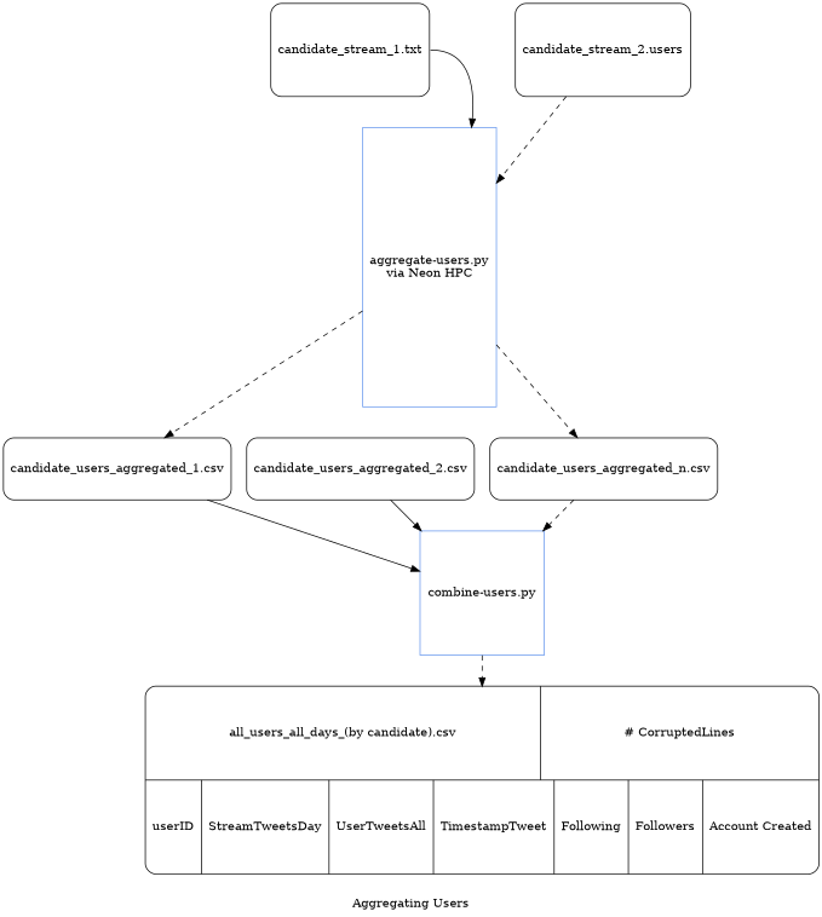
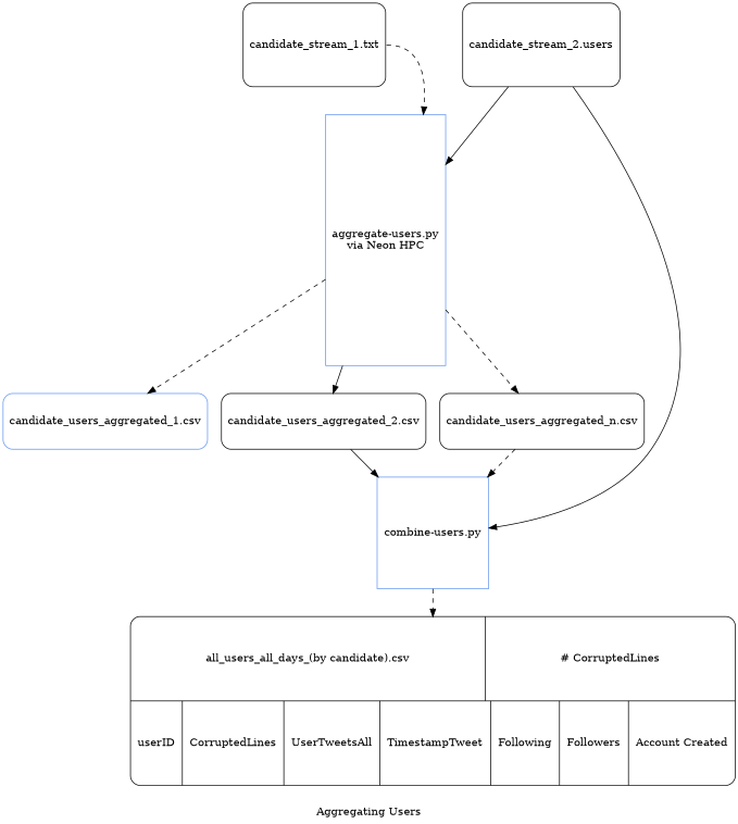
  digraph {
    label="Aggregating Users"
    rankdir=TB
    node [shape=box style=rounded]
    edge [style=dashed]
    "candidate_stream_1.txt" [height=1.5 width=2]
    n2 [color="#6495ed" height=4.5 label="aggregate-users.py\nvia Neon HPC" width=2 style=""]
-   "candidate_users_aggregated_1.csv" [height=1 width=2]
+   "candidate_users_aggregated_1.csv" [height=1 width=2 color="#6495ed"]
    "candidate_users_aggregated_2.csv" [height=1 width=2]
    "candidate_users_aggregated_n.csv" [height=1 width=2]
    n6 [height=1.5 label="candidate_stream_2.users" width=2]
    "combine-users.py" [color="#6495ed" height=2 width=2 style=""]
-   n8 [height=3 label="{ { all_users_all_days_(by candidate).csv | # CorruptedLines } | { userID | StreamTweetsDay | UserTweetsAll | TimestampTweet | Following | Followers | Account Created  } }" shape=Mrecord width=2]
-   "candidate_stream_1.txt" -> n2 [style=solid tailport=e]
+   n8 [height=3 label="{ { all_users_all_days_(by candidate).csv | # CorruptedLines } | { userID | CorruptedLines | UserTweetsAll | TimestampTweet | Following | Followers | Account Created  } }" shape=Mrecord width=2]
+   "candidate_stream_1.txt" -> n2 [tailport=e]
    n2 -> "candidate_users_aggregated_1.csv"
+   n2 -> "candidate_users_aggregated_2.csv" [style=solid]
    n2 -> "candidate_users_aggregated_n.csv"
-   "candidate_users_aggregated_1.csv" -> "combine-users.py" [style=solid]
+   n6 -> "combine-users.py" [style=solid]
    "candidate_users_aggregated_2.csv" -> "combine-users.py" [style=solid]
    "candidate_users_aggregated_n.csv" -> "combine-users.py"
-   n6 -> n2
+   n6 -> n2 [style=solid]
    "combine-users.py" -> n8
  }
